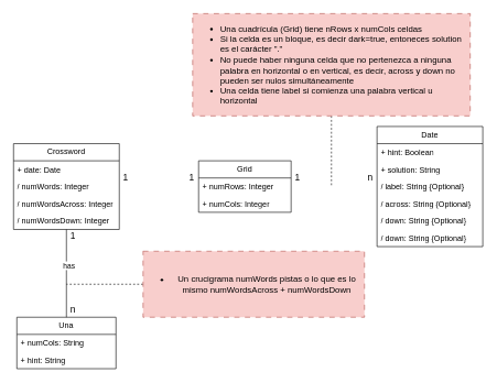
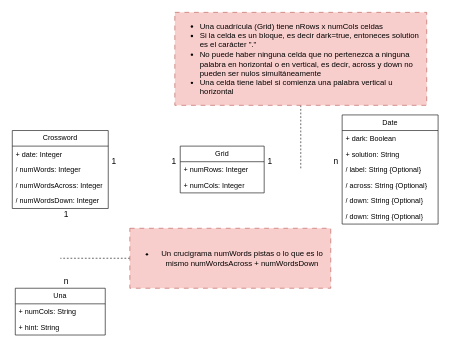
  <mxCell id="0" />
  <mxCell id="1" parent="0" />
- <mxCell id="2" style="edgeStyle=orthogonalEdgeStyle;rounded=0;orthogonalLoop=1;jettySize=auto;html=1;entryX=0.5;entryY=0;entryDx=0;entryDy=0;endArrow=none;endFill=0;" edge="1" parent="1" source="4" target="16"><mxGeometry relative="1" as="geometry" /></mxCell>
- <mxCell id="3" value="has" style="edgeLabel;html=1;align=center;verticalAlign=middle;resizable=0;points=[];" vertex="1" connectable="0" parent="2"><mxGeometry x="-0.192" y="3" relative="1" as="geometry"><mxPoint as="offset" /></mxGeometry></mxCell>
  <mxCell id="4" value="Cross&lt;span style=&quot;background-color: initial;&quot;&gt;word&lt;/span&gt;" style="swimlane;fontStyle=0;childLayout=stackLayout;horizontal=1;startSize=26;fillColor=none;horizontalStack=0;resizeParent=1;resizeParentMax=0;resizeLast=0;collapsible=1;marginBottom=0;whiteSpace=wrap;html=1;" vertex="1" parent="1"><mxGeometry x="20" y="217" width="160" height="130" as="geometry" /></mxCell>
- <mxCell id="5" value="+ date: Date" style="text;strokeColor=none;fillColor=none;align=left;verticalAlign=top;spacingLeft=4;spacingRight=4;overflow=hidden;rotatable=0;points=[[0,0.5],[1,0.5]];portConstraint=eastwest;whiteSpace=wrap;html=1;" vertex="1" parent="4"><mxGeometry y="26" width="160" height="26" as="geometry" /></mxCell>
+ <mxCell id="5" value="+ date: Integer" style="text;strokeColor=none;fillColor=none;align=left;verticalAlign=top;spacingLeft=4;spacingRight=4;overflow=hidden;rotatable=0;points=[[0,0.5],[1,0.5]];portConstraint=eastwest;whiteSpace=wrap;html=1;" vertex="1" parent="4"><mxGeometry y="26" width="160" height="26" as="geometry" /></mxCell>
  <mxCell id="6" value="/ numWords: Integer" style="text;strokeColor=none;fillColor=none;align=left;verticalAlign=top;spacingLeft=4;spacingRight=4;overflow=hidden;rotatable=0;points=[[0,0.5],[1,0.5]];portConstraint=eastwest;whiteSpace=wrap;html=1;" vertex="1" parent="4"><mxGeometry y="52" width="160" height="26" as="geometry" /></mxCell>
  <mxCell id="7" value="/ numWordsAcross: Integer" style="text;strokeColor=none;fillColor=none;align=left;verticalAlign=top;spacingLeft=4;spacingRight=4;overflow=hidden;rotatable=0;points=[[0,0.5],[1,0.5]];portConstraint=eastwest;whiteSpace=wrap;html=1;" vertex="1" parent="4"><mxGeometry y="78" width="160" height="26" as="geometry" /></mxCell>
  <mxCell id="8" value="/ numWordsDown: Integer" style="text;strokeColor=none;fillColor=none;align=left;verticalAlign=top;spacingLeft=4;spacingRight=4;overflow=hidden;rotatable=0;points=[[0,0.5],[1,0.5]];portConstraint=eastwest;whiteSpace=wrap;html=1;" vertex="1" parent="4"><mxGeometry y="104" width="160" height="26" as="geometry" /></mxCell>
  <mxCell id="9" value="Date" style="swimlane;fontStyle=0;childLayout=stackLayout;horizontal=1;startSize=26;fillColor=none;horizontalStack=0;resizeParent=1;resizeParentMax=0;resizeLast=0;collapsible=1;marginBottom=0;whiteSpace=wrap;html=1;" vertex="1" parent="1"><mxGeometry x="570" y="191" width="160" height="182" as="geometry" /></mxCell>
- <mxCell id="10" value="+ hint: Boolean" style="text;strokeColor=none;fillColor=none;align=left;verticalAlign=top;spacingLeft=4;spacingRight=4;overflow=hidden;rotatable=0;points=[[0,0.5],[1,0.5]];portConstraint=eastwest;whiteSpace=wrap;html=1;" vertex="1" parent="9"><mxGeometry y="26" width="160" height="26" as="geometry" /></mxCell>
+ <mxCell id="10" value="+ dark: Boolean" style="text;strokeColor=none;fillColor=none;align=left;verticalAlign=top;spacingLeft=4;spacingRight=4;overflow=hidden;rotatable=0;points=[[0,0.5],[1,0.5]];portConstraint=eastwest;whiteSpace=wrap;html=1;" vertex="1" parent="9"><mxGeometry y="26" width="160" height="26" as="geometry" /></mxCell>
  <mxCell id="11" value="+ solution: String" style="text;strokeColor=none;fillColor=none;align=left;verticalAlign=top;spacingLeft=4;spacingRight=4;overflow=hidden;rotatable=0;points=[[0,0.5],[1,0.5]];portConstraint=eastwest;whiteSpace=wrap;html=1;" vertex="1" parent="9"><mxGeometry y="52" width="160" height="26" as="geometry" /></mxCell>
  <mxCell id="12" value="/ label: String {Optional}" style="text;strokeColor=none;fillColor=none;align=left;verticalAlign=top;spacingLeft=4;spacingRight=4;overflow=hidden;rotatable=0;points=[[0,0.5],[1,0.5]];portConstraint=eastwest;whiteSpace=wrap;html=1;" vertex="1" parent="9"><mxGeometry y="78" width="160" height="26" as="geometry" /></mxCell>
  <mxCell id="13" value="/ across: String {Optional}" style="text;strokeColor=none;fillColor=none;align=left;verticalAlign=top;spacingLeft=4;spacingRight=4;overflow=hidden;rotatable=0;points=[[0,0.5],[1,0.5]];portConstraint=eastwest;whiteSpace=wrap;html=1;" vertex="1" parent="9"><mxGeometry y="104" width="160" height="26" as="geometry" /></mxCell>
  <mxCell id="14" value="/ down: String {Optional}" style="text;strokeColor=none;fillColor=none;align=left;verticalAlign=top;spacingLeft=4;spacingRight=4;overflow=hidden;rotatable=0;points=[[0,0.5],[1,0.5]];portConstraint=eastwest;whiteSpace=wrap;html=1;" vertex="1" parent="9"><mxGeometry y="130" width="160" height="26" as="geometry" /></mxCell>
  <mxCell id="15" value="/ down: String {Optional}" style="text;strokeColor=none;fillColor=none;align=left;verticalAlign=top;spacingLeft=4;spacingRight=4;overflow=hidden;rotatable=0;points=[[0,0.5],[1,0.5]];portConstraint=eastwest;whiteSpace=wrap;html=1;" vertex="1" parent="9"><mxGeometry y="156" width="160" height="26" as="geometry" /></mxCell>
  <mxCell id="16" value="Una" style="swimlane;fontStyle=0;childLayout=stackLayout;horizontal=1;startSize=26;fillColor=none;horizontalStack=0;resizeParent=1;resizeParentMax=0;resizeLast=0;collapsible=1;marginBottom=0;whiteSpace=wrap;html=1;" vertex="1" parent="1"><mxGeometry x="25" y="480" width="150" height="78" as="geometry" /></mxCell>
  <mxCell id="17" value="+ numCols: String" style="text;strokeColor=none;fillColor=none;align=left;verticalAlign=top;spacingLeft=4;spacingRight=4;overflow=hidden;rotatable=0;points=[[0,0.5],[1,0.5]];portConstraint=eastwest;whiteSpace=wrap;html=1;" vertex="1" parent="16"><mxGeometry y="26" width="150" height="26" as="geometry" /></mxCell>
  <mxCell id="18" value="+ hint: String" style="text;strokeColor=none;fillColor=none;align=left;verticalAlign=top;spacingLeft=4;spacingRight=4;overflow=hidden;rotatable=0;points=[[0,0.5],[1,0.5]];portConstraint=eastwest;whiteSpace=wrap;html=1;" vertex="1" parent="16"><mxGeometry y="52" width="150" height="26" as="geometry" /></mxCell>
  <mxCell id="19" value="Grid" style="swimlane;fontStyle=0;childLayout=stackLayout;horizontal=1;startSize=26;fillColor=none;horizontalStack=0;resizeParent=1;resizeParentMax=0;resizeLast=0;collapsible=1;marginBottom=0;whiteSpace=wrap;html=1;" vertex="1" parent="1"><mxGeometry x="300" y="243" width="140" height="78" as="geometry" /></mxCell>
  <mxCell id="20" value="+ numRows: Integer" style="text;strokeColor=none;fillColor=none;align=left;verticalAlign=top;spacingLeft=4;spacingRight=4;overflow=hidden;rotatable=0;points=[[0,0.5],[1,0.5]];portConstraint=eastwest;whiteSpace=wrap;html=1;" vertex="1" parent="19"><mxGeometry y="26" width="140" height="26" as="geometry" /></mxCell>
  <mxCell id="21" value="+ numCols: Integer" style="text;strokeColor=none;fillColor=none;align=left;verticalAlign=top;spacingLeft=4;spacingRight=4;overflow=hidden;rotatable=0;points=[[0,0.5],[1,0.5]];portConstraint=eastwest;whiteSpace=wrap;html=1;" vertex="1" parent="19"><mxGeometry y="52" width="140" height="26" as="geometry" /></mxCell>
  <mxCell id="22" style="edgeStyle=orthogonalEdgeStyle;rounded=0;orthogonalLoop=1;jettySize=auto;html=1;dashed=1;endArrow=none;endFill=0;" edge="1" parent="1" source="23"><mxGeometry relative="1" as="geometry"><mxPoint x="501" y="280" as="targetPoint" /></mxGeometry></mxCell>
  <mxCell id="23" value="&lt;ul style=&quot;font-size: 13px;&quot;&gt;&lt;li&gt;Una cuadrícula (Grid) tiene nRows x numCols celdas&lt;/li&gt;&lt;li&gt;Si la celda es un bloque, es decir dark=true, entoneces solution es el carácter &quot;.&quot;&lt;/li&gt;&lt;li&gt;No puede haber ninguna celda que no pertenezca a ninguna palabra en horizontal o en vertical, es decir, across y down no pueden ser nulos simultáneamente&lt;/li&gt;&lt;li&gt;Una celda tiene label si comienza una palabra vertical u horizontal&lt;/li&gt;&lt;/ul&gt;" style="rounded=0;whiteSpace=wrap;html=1;align=left;fillColor=#f8cecc;strokeColor=#b85450;dashed=1;dashPattern=8 8;" vertex="1" parent="1"><mxGeometry x="291" y="20" width="420" height="155" as="geometry" /></mxCell>
  <mxCell id="24" style="edgeStyle=orthogonalEdgeStyle;rounded=0;orthogonalLoop=1;jettySize=auto;html=1;dashed=1;endArrow=none;endFill=0;" edge="1" parent="1" source="25"><mxGeometry relative="1" as="geometry"><mxPoint x="100" y="430" as="targetPoint" /></mxGeometry></mxCell>
  <mxCell id="25" value="&lt;ul&gt;&lt;li&gt;&lt;font style=&quot;font-size: 13px;&quot;&gt;Un crucigrama numWords pistas o lo que es lo mismo numWordsAcross + numWordsDown&lt;/font&gt;&lt;/li&gt;&lt;/ul&gt;" style="rounded=0;whiteSpace=wrap;html=1;fillColor=#f8cecc;strokeColor=#b85450;dashed=1;dashPattern=8 8;" vertex="1" parent="1"><mxGeometry x="216" y="380" width="335" height="100" as="geometry" /></mxCell>
  <mxCell id="26" value="&lt;font style=&quot;font-size: 14px;&quot;&gt;1&lt;/font&gt;" style="text;html=1;align=center;verticalAlign=middle;whiteSpace=wrap;rounded=0;" vertex="1" parent="1"><mxGeometry x="280" y="260" width="20" height="17" as="geometry" /></mxCell>
  <mxCell id="27" value="&lt;font style=&quot;font-size: 14px;&quot;&gt;1&lt;/font&gt;" style="text;html=1;align=center;verticalAlign=middle;whiteSpace=wrap;rounded=0;" vertex="1" parent="1"><mxGeometry x="180" y="260" width="20" height="17" as="geometry" /></mxCell>
  <mxCell id="28" value="&lt;font style=&quot;font-size: 14px;&quot;&gt;1&lt;/font&gt;" style="text;html=1;align=center;verticalAlign=middle;whiteSpace=wrap;rounded=0;" vertex="1" parent="1"><mxGeometry x="440" y="260" width="20" height="17" as="geometry" /></mxCell>
  <mxCell id="29" value="&lt;font style=&quot;font-size: 14px;&quot;&gt;n&lt;/font&gt;" style="text;html=1;align=center;verticalAlign=middle;whiteSpace=wrap;rounded=0;" vertex="1" parent="1"><mxGeometry x="550" y="260" width="20" height="17" as="geometry" /></mxCell>
  <mxCell id="30" value="&lt;font style=&quot;font-size: 14px;&quot;&gt;1&lt;/font&gt;" style="text;html=1;align=center;verticalAlign=middle;whiteSpace=wrap;rounded=0;" vertex="1" parent="1"><mxGeometry x="100" y="347" width="20" height="17" as="geometry" /></mxCell>
  <mxCell id="31" value="&lt;font style=&quot;font-size: 14px;&quot;&gt;n&lt;/font&gt;" style="text;html=1;align=center;verticalAlign=middle;whiteSpace=wrap;rounded=0;" vertex="1" parent="1"><mxGeometry x="100" y="460" width="20" height="17" as="geometry" /></mxCell>
